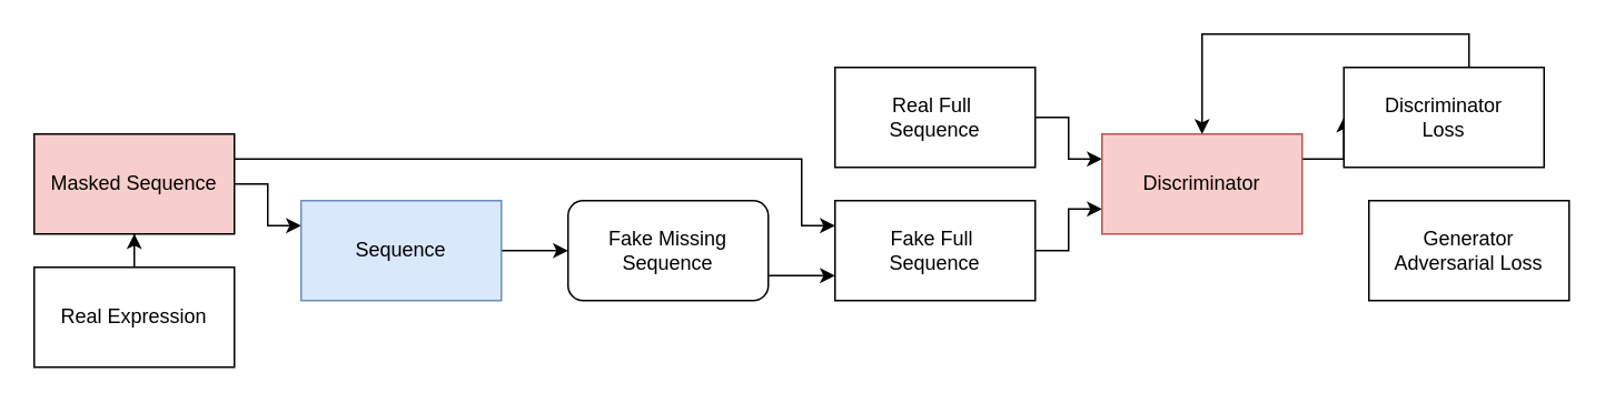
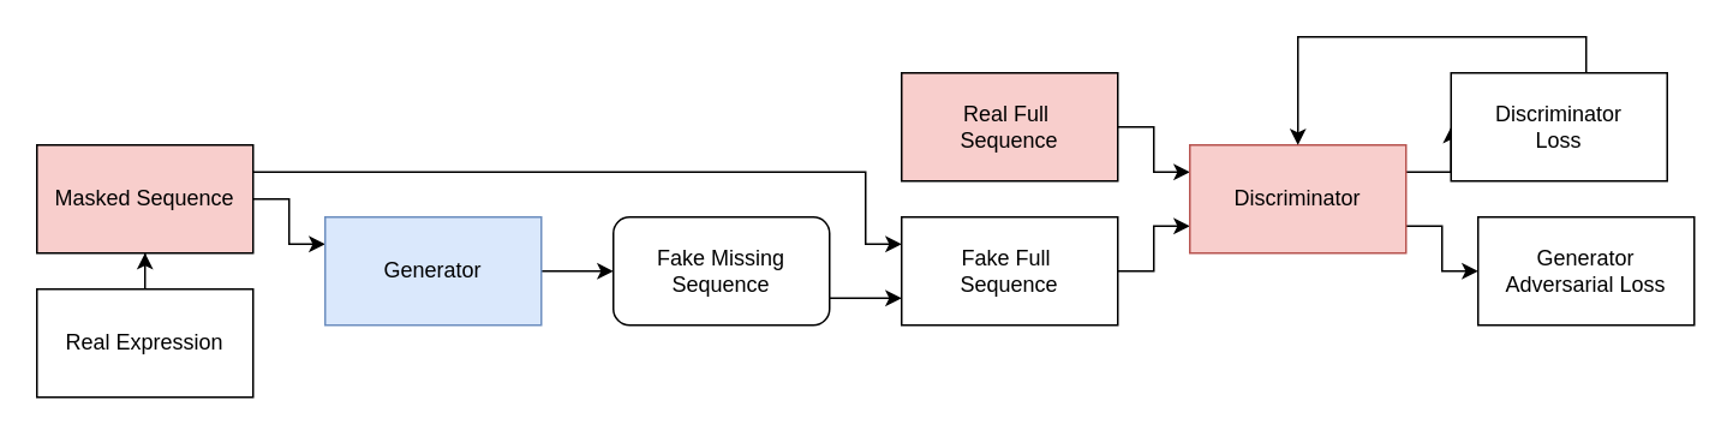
  <mxCell id="0" />
  <mxCell id="1" parent="0" />
  <mxCell id="2" style="edgeStyle=orthogonalEdgeStyle;rounded=0;orthogonalLoop=1;jettySize=auto;html=1;entryX=0;entryY=0.25;entryDx=0;entryDy=0;exitX=1;exitY=0.5;exitDx=0;exitDy=0;" edge="1" parent="1" source="4" target="8"><mxGeometry relative="1" as="geometry" /></mxCell>
  <mxCell id="3" style="edgeStyle=orthogonalEdgeStyle;rounded=0;orthogonalLoop=1;jettySize=auto;html=1;exitX=1;exitY=0.25;exitDx=0;exitDy=0;entryX=0;entryY=0.25;entryDx=0;entryDy=0;" edge="1" parent="1" source="4" target="14"><mxGeometry relative="1" as="geometry"><Array as="points"><mxPoint x="480" y="95" /><mxPoint x="480" y="135" /></Array></mxGeometry></mxCell>
  <mxCell id="4" value="Masked Sequence" style="rounded=0;whiteSpace=wrap;html=1;fillColor=#f8cecc;" vertex="1" parent="1"><mxGeometry x="20" y="80" width="120" height="60" as="geometry" /></mxCell>
  <mxCell id="5" style="edgeStyle=orthogonalEdgeStyle;rounded=0;orthogonalLoop=1;jettySize=auto;html=1;" edge="1" parent="1" source="6" target="4"><mxGeometry relative="1" as="geometry" /></mxCell>
  <mxCell id="6" value="Real Expression" style="rounded=0;whiteSpace=wrap;html=1;" vertex="1" parent="1"><mxGeometry x="20" y="160" width="120" height="60" as="geometry" /></mxCell>
  <mxCell id="7" style="edgeStyle=orthogonalEdgeStyle;rounded=0;orthogonalLoop=1;jettySize=auto;html=1;entryX=0;entryY=0.5;entryDx=0;entryDy=0;" edge="1" parent="1" source="8" target="10"><mxGeometry relative="1" as="geometry" /></mxCell>
- <mxCell id="8" value="Sequence" style="rounded=0;whiteSpace=wrap;html=1;fillColor=#dae8fc;strokeColor=#6c8ebf;" vertex="1" parent="1"><mxGeometry x="180" y="120" width="120" height="60" as="geometry" /></mxCell>
+ <mxCell id="8" value="Generator" style="rounded=0;whiteSpace=wrap;html=1;fillColor=#dae8fc;strokeColor=#6c8ebf;" vertex="1" parent="1"><mxGeometry x="180" y="120" width="120" height="60" as="geometry" /></mxCell>
  <mxCell id="9" style="edgeStyle=orthogonalEdgeStyle;rounded=0;orthogonalLoop=1;jettySize=auto;html=1;exitX=1;exitY=0.75;exitDx=0;exitDy=0;entryX=0;entryY=0.75;entryDx=0;entryDy=0;" edge="1" parent="1" source="10" target="14"><mxGeometry relative="1" as="geometry" /></mxCell>
  <mxCell id="10" value="Fake Missing Sequence" style="whiteSpace=wrap;html=1;rounded=1;" vertex="1" parent="1"><mxGeometry x="340" y="120" width="120" height="60" as="geometry" /></mxCell>
  <mxCell id="11" style="edgeStyle=orthogonalEdgeStyle;rounded=0;orthogonalLoop=1;jettySize=auto;html=1;entryX=0;entryY=0.25;entryDx=0;entryDy=0;" edge="1" parent="1" source="12" target="17"><mxGeometry relative="1" as="geometry" /></mxCell>
- <mxCell id="12" value="Real Full&amp;nbsp;&lt;div&gt;Sequence&lt;/div&gt;" style="rounded=0;whiteSpace=wrap;html=1;" vertex="1" parent="1"><mxGeometry x="500" y="40" width="120" height="60" as="geometry" /></mxCell>
+ <mxCell id="12" value="Real Full&amp;nbsp;&lt;div&gt;Sequence&lt;/div&gt;" style="rounded=0;whiteSpace=wrap;html=1;fillColor=#f8cecc;" vertex="1" parent="1"><mxGeometry x="500" y="40" width="120" height="60" as="geometry" /></mxCell>
  <mxCell id="13" style="edgeStyle=orthogonalEdgeStyle;rounded=0;orthogonalLoop=1;jettySize=auto;html=1;entryX=0;entryY=0.75;entryDx=0;entryDy=0;" edge="1" parent="1" source="14" target="17"><mxGeometry relative="1" as="geometry" /></mxCell>
  <mxCell id="14" value="Fake Full&amp;nbsp;&lt;div&gt;Sequence&lt;/div&gt;" style="rounded=0;whiteSpace=wrap;html=1;" vertex="1" parent="1"><mxGeometry x="500" y="120" width="120" height="60" as="geometry" /></mxCell>
+ <mxCell id="15" style="edgeStyle=orthogonalEdgeStyle;rounded=0;orthogonalLoop=1;jettySize=auto;html=1;exitX=1;exitY=0.75;exitDx=0;exitDy=0;" edge="1" parent="1" source="17" target="20"><mxGeometry relative="1" as="geometry" /></mxCell>
  <mxCell id="16" style="edgeStyle=orthogonalEdgeStyle;rounded=0;orthogonalLoop=1;jettySize=auto;html=1;exitX=1;exitY=0.25;exitDx=0;exitDy=0;entryX=0;entryY=0.5;entryDx=0;entryDy=0;" edge="1" parent="1" source="17" target="19"><mxGeometry relative="1" as="geometry" /></mxCell>
  <mxCell id="17" value="Discriminator" style="rounded=0;whiteSpace=wrap;html=1;fillColor=#f8cecc;strokeColor=#b85450;" vertex="1" parent="1"><mxGeometry x="660" y="80" width="120" height="60" as="geometry" /></mxCell>
  <mxCell id="18" style="edgeStyle=orthogonalEdgeStyle;rounded=0;orthogonalLoop=1;jettySize=auto;html=1;entryX=0.5;entryY=0;entryDx=0;entryDy=0;exitX=0.5;exitY=0;exitDx=0;exitDy=0;" edge="1" parent="1" source="19" target="17"><mxGeometry relative="1" as="geometry"><Array as="points"><mxPoint x="880" y="20" /><mxPoint x="720" y="20" /></Array></mxGeometry></mxCell>
  <mxCell id="19" value="Discriminator&lt;div&gt;Loss&lt;/div&gt;" style="rounded=0;whiteSpace=wrap;html=1;" vertex="1" parent="1"><mxGeometry x="805" y="40" width="120" height="60" as="geometry" /></mxCell>
  <mxCell id="20" value="Generator&lt;div&gt;Adversarial Loss&lt;/div&gt;" style="rounded=0;whiteSpace=wrap;html=1;" vertex="1" parent="1"><mxGeometry x="820" y="120" width="120" height="60" as="geometry" /></mxCell>
